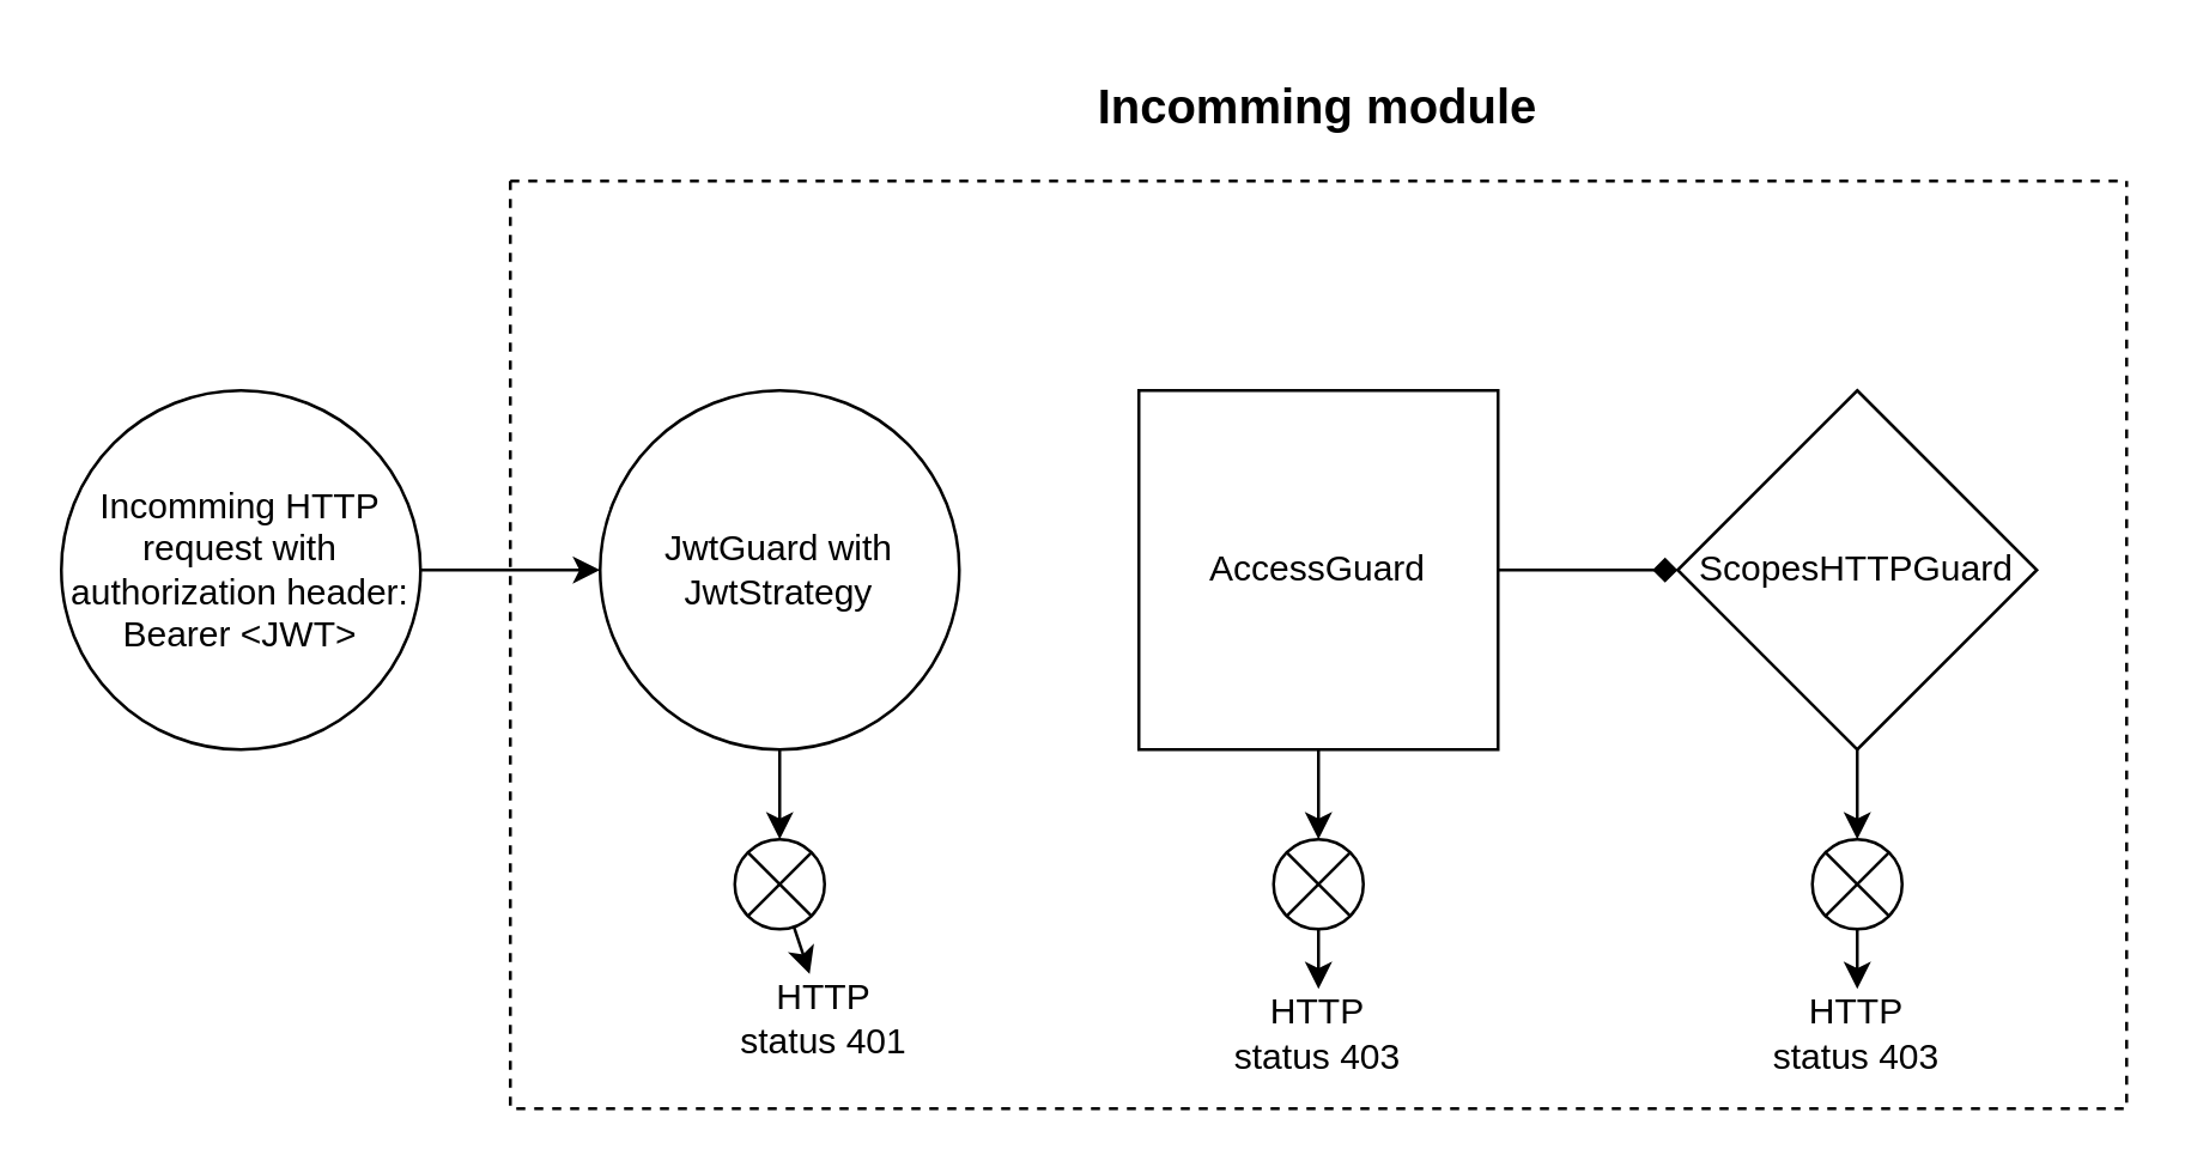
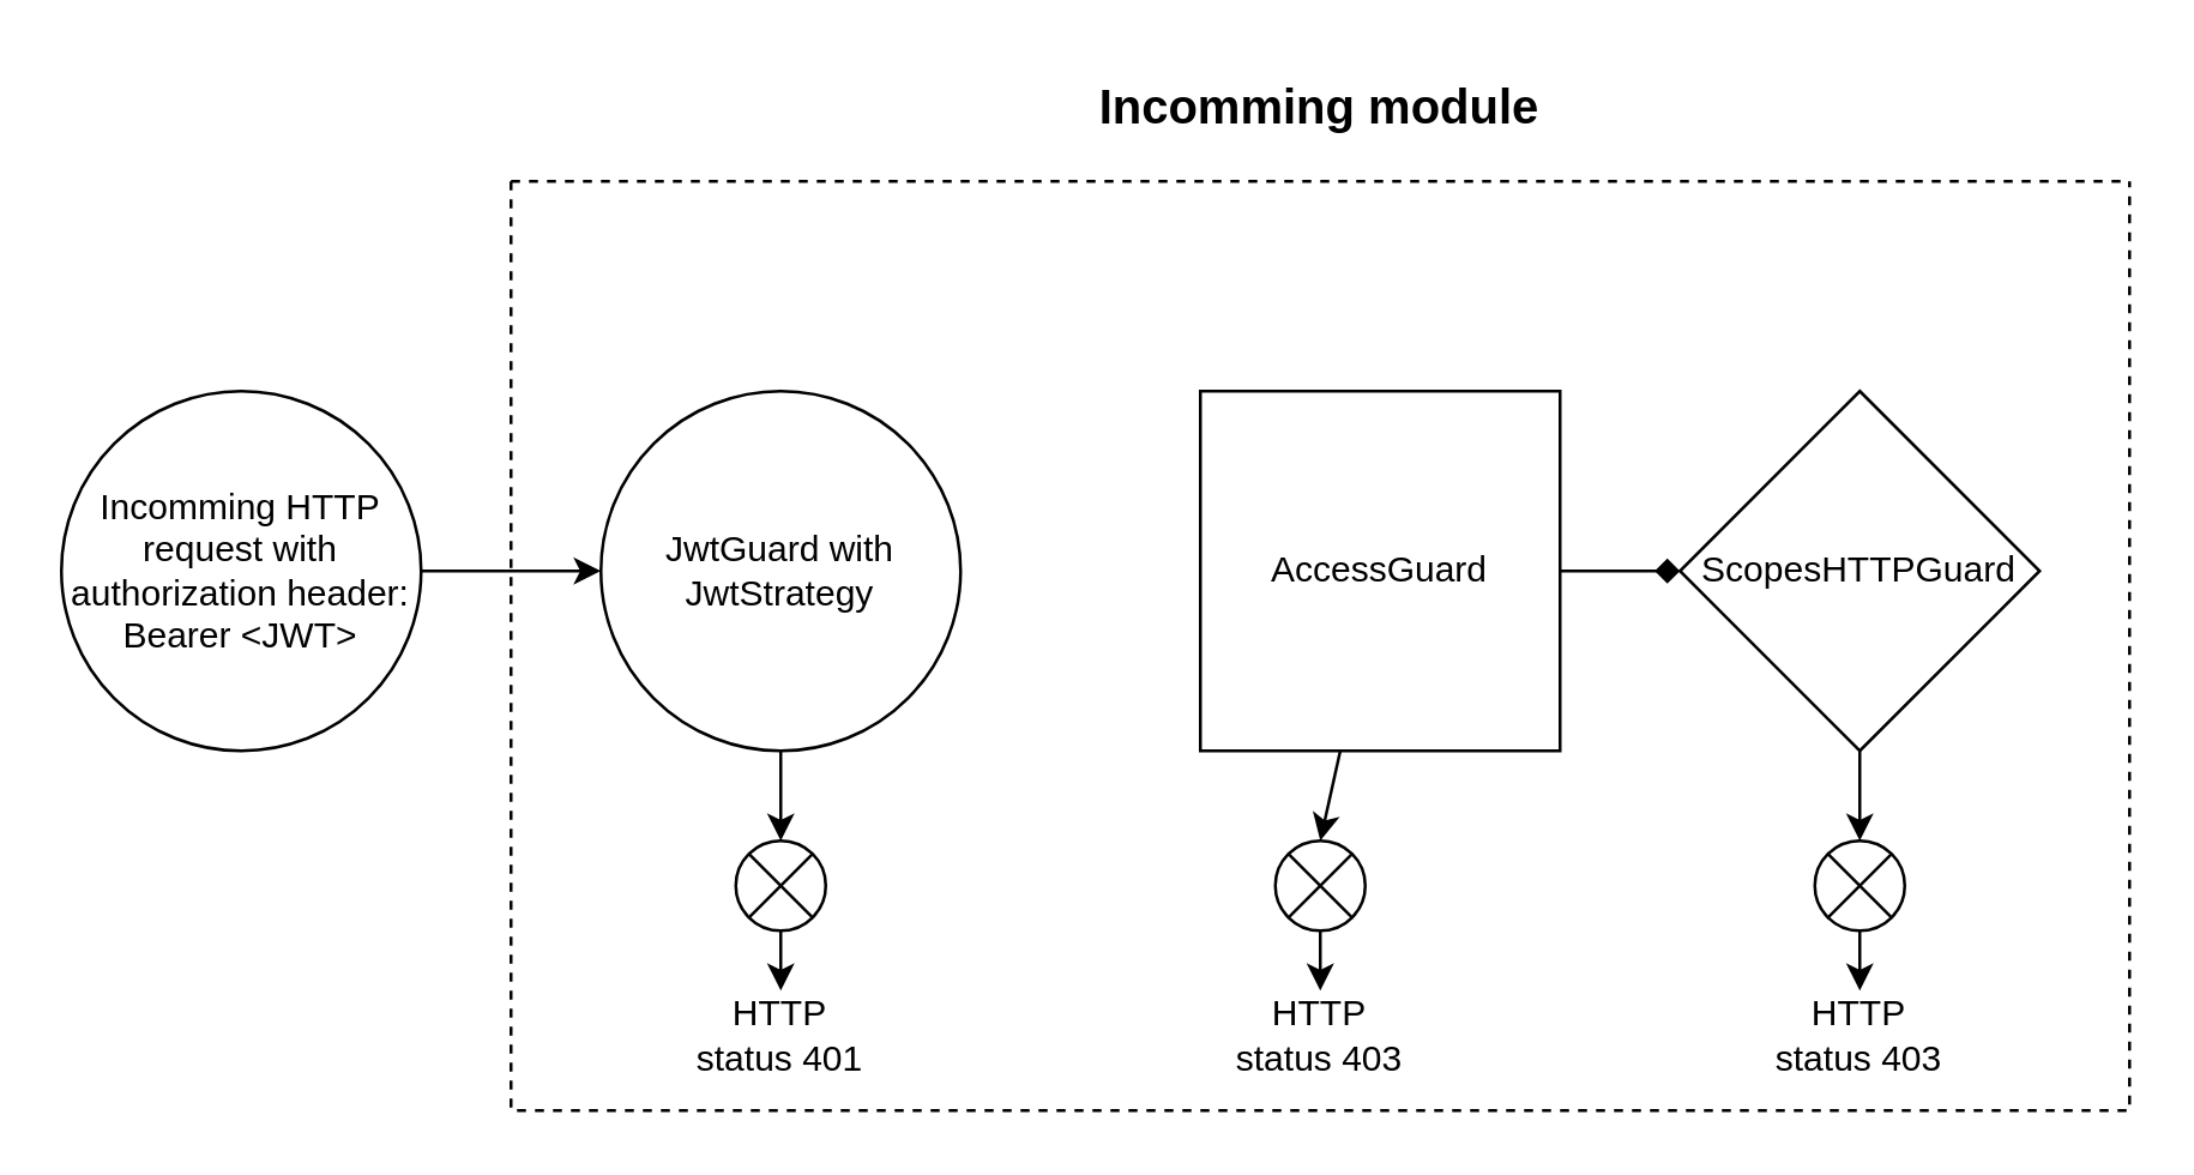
  <mxCell id="0" />
  <mxCell id="1" parent="0" />
  <mxCell id="2" style="edgeStyle=none;html=1;fontSize=20;fontColor=#FFFFFF;entryX=0;entryY=0.5;entryDx=0;entryDy=0;" parent="1" source="3" target="6" edge="1"><mxGeometry relative="1" as="geometry" /></mxCell>
  <mxCell id="3" value="Incomming HTTP request with authorization header:&lt;br&gt;Bearer &amp;lt;JWT&amp;gt;" style="ellipse;whiteSpace=wrap;html=1;aspect=fixed;fillStyle=auto;fontColor=#000000;fillColor=#FFFFFF;" parent="1" vertex="1"><mxGeometry x="20" y="130" width="120" height="120" as="geometry" /></mxCell>
  <mxCell id="4" value="" style="swimlane;startSize=0;fillStyle=auto;fontColor=#000000;fillColor=#FFFFFF;fontSize=20;dashed=1;" parent="1" vertex="1"><mxGeometry x="170" y="60" width="540" height="310" as="geometry" /></mxCell>
  <mxCell id="5" value="" style="edgeStyle=none;html=1;" parent="4" source="6" target="13" edge="1"><mxGeometry relative="1" as="geometry" /></mxCell>
  <mxCell id="6" value="&lt;font color=&quot;#000000&quot;&gt;JwtGuard with JwtStrategy&lt;br&gt;&lt;/font&gt;" style="ellipse;whiteSpace=wrap;html=1;aspect=fixed;fillColor=#FFFFFF;fillStyle=auto;" parent="4" vertex="1"><mxGeometry x="30" y="70" width="120" height="120" as="geometry" /></mxCell>
  <mxCell id="7" style="edgeStyle=none;html=1;entryX=0;entryY=0.5;entryDx=0;entryDy=0;fontSize=20;fontColor=#FFFFFF;endArrow=diamond;" parent="4" source="9" target="11" edge="1"><mxGeometry relative="1" as="geometry" /></mxCell>
  <mxCell id="8" style="edgeStyle=none;html=1;entryX=0.5;entryY=0;entryDx=0;entryDy=0;" parent="4" source="9" target="15" edge="1"><mxGeometry relative="1" as="geometry" /></mxCell>
- <mxCell id="9" value="&lt;font color=&quot;#000000&quot;&gt;AccessGuard&lt;br&gt;&lt;/font&gt;" style="whiteSpace=wrap;html=1;aspect=fixed;fillColor=#FFFFFF;fillStyle=auto;" parent="4" vertex="1"><mxGeometry x="210" y="70" width="120" height="120" as="geometry" /></mxCell>
+ <mxCell id="9" value="&lt;font color=&quot;#000000&quot;&gt;AccessGuard&lt;br&gt;&lt;/font&gt;" style="whiteSpace=wrap;html=1;aspect=fixed;fillColor=#FFFFFF;fillStyle=auto;" parent="4" vertex="1"><mxGeometry x="230" y="70" width="120" height="120" as="geometry" /></mxCell>
  <mxCell id="10" style="edgeStyle=none;html=1;entryX=0.5;entryY=0;entryDx=0;entryDy=0;" parent="4" source="11" target="18" edge="1"><mxGeometry relative="1" as="geometry" /></mxCell>
  <mxCell id="11" value="&lt;font color=&quot;#000000&quot;&gt;ScopesHTTPGuard&lt;br&gt;&lt;/font&gt;" style="rhombus;whiteSpace=wrap;html=1;aspect=fixed;fillColor=#FFFFFF;fillStyle=auto;" parent="4" vertex="1"><mxGeometry x="390" y="70" width="120" height="120" as="geometry" /></mxCell>
  <mxCell id="12" value="" style="edgeStyle=none;html=1;" parent="4" source="13" target="14" edge="1"><mxGeometry relative="1" as="geometry" /></mxCell>
  <mxCell id="13" value="" style="shape=sumEllipse;perimeter=ellipsePerimeter;whiteSpace=wrap;html=1;backgroundOutline=1;fillColor=#FFFFFF;" parent="4" vertex="1"><mxGeometry x="75" y="220" width="30" height="30" as="geometry" /></mxCell>
- <mxCell id="14" value="HTTP status 401" style="text;html=1;strokeColor=none;fillColor=none;align=center;verticalAlign=middle;whiteSpace=wrap;rounded=0;" parent="4" vertex="1"><mxGeometry x="75" y="265" width="60" height="30" as="geometry" /></mxCell>
+ <mxCell id="14" value="HTTP status 401" style="text;html=1;strokeColor=none;fillColor=none;align=center;verticalAlign=middle;whiteSpace=wrap;rounded=0;" parent="4" vertex="1"><mxGeometry x="60" y="270" width="60" height="30" as="geometry" /></mxCell>
  <mxCell id="15" value="" style="shape=sumEllipse;perimeter=ellipsePerimeter;whiteSpace=wrap;html=1;backgroundOutline=1;fillColor=#FFFFFF;" parent="4" vertex="1"><mxGeometry x="255" y="220" width="30" height="30" as="geometry" /></mxCell>
  <mxCell id="16" value="HTTP status 403" style="text;html=1;strokeColor=none;fillColor=none;align=center;verticalAlign=middle;whiteSpace=wrap;rounded=0;" parent="4" vertex="1"><mxGeometry x="240" y="270" width="60" height="30" as="geometry" /></mxCell>
  <mxCell id="17" value="" style="edgeStyle=none;html=1;" parent="4" source="15" target="16" edge="1"><mxGeometry relative="1" as="geometry" /></mxCell>
  <mxCell id="18" value="" style="shape=sumEllipse;perimeter=ellipsePerimeter;whiteSpace=wrap;html=1;backgroundOutline=1;fillColor=#FFFFFF;" parent="4" vertex="1"><mxGeometry x="435" y="220" width="30" height="30" as="geometry" /></mxCell>
  <mxCell id="19" value="HTTP status 403" style="text;html=1;strokeColor=none;fillColor=none;align=center;verticalAlign=middle;whiteSpace=wrap;rounded=0;" parent="4" vertex="1"><mxGeometry x="420" y="270" width="60" height="30" as="geometry" /></mxCell>
  <mxCell id="20" value="" style="edgeStyle=none;html=1;" parent="4" source="18" target="19" edge="1"><mxGeometry relative="1" as="geometry" /></mxCell>
  <mxCell id="21" value="&lt;span style=&quot;font-weight: 700;&quot;&gt;Incomming module&lt;/span&gt;" style="text;html=1;strokeColor=none;fillColor=none;align=center;verticalAlign=middle;whiteSpace=wrap;rounded=0;dashed=1;fillStyle=auto;fontSize=16;fontColor=#000000;" parent="1" vertex="1"><mxGeometry x="355" y="20" width="170" height="30" as="geometry" /></mxCell>
